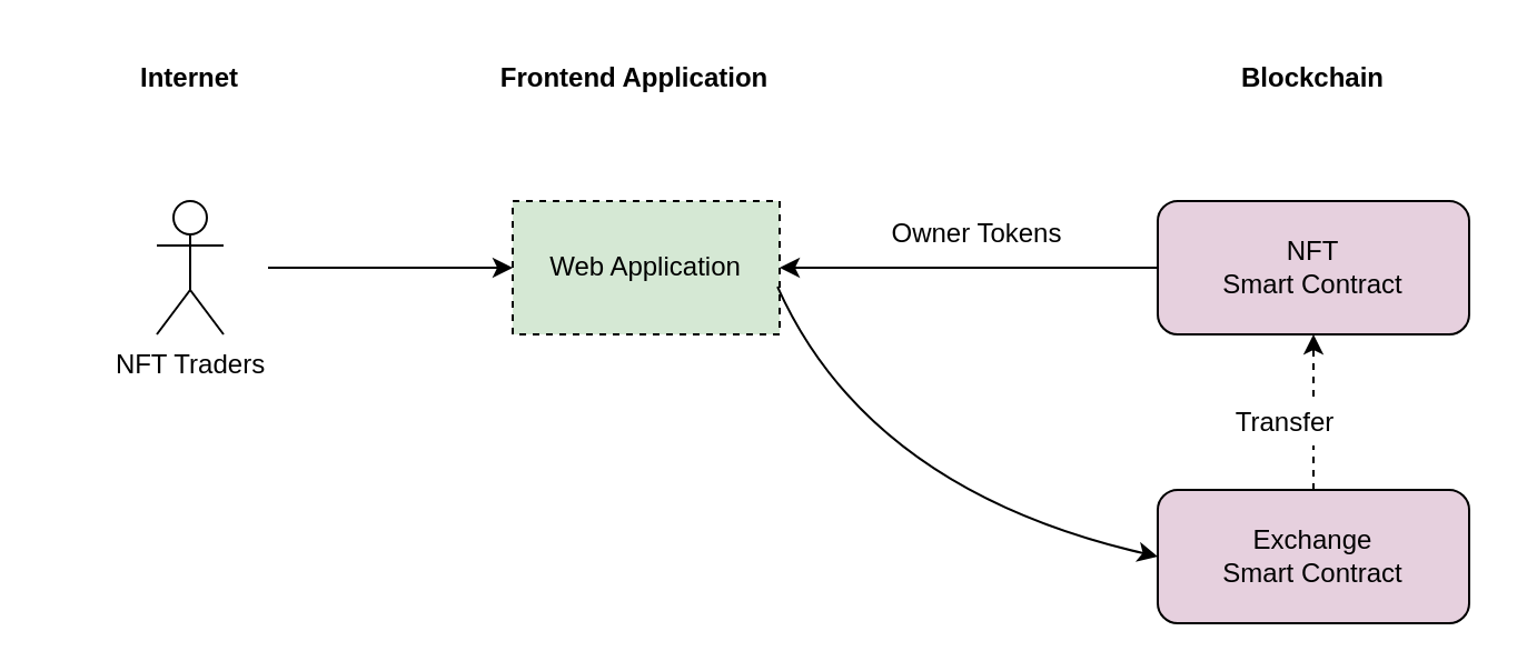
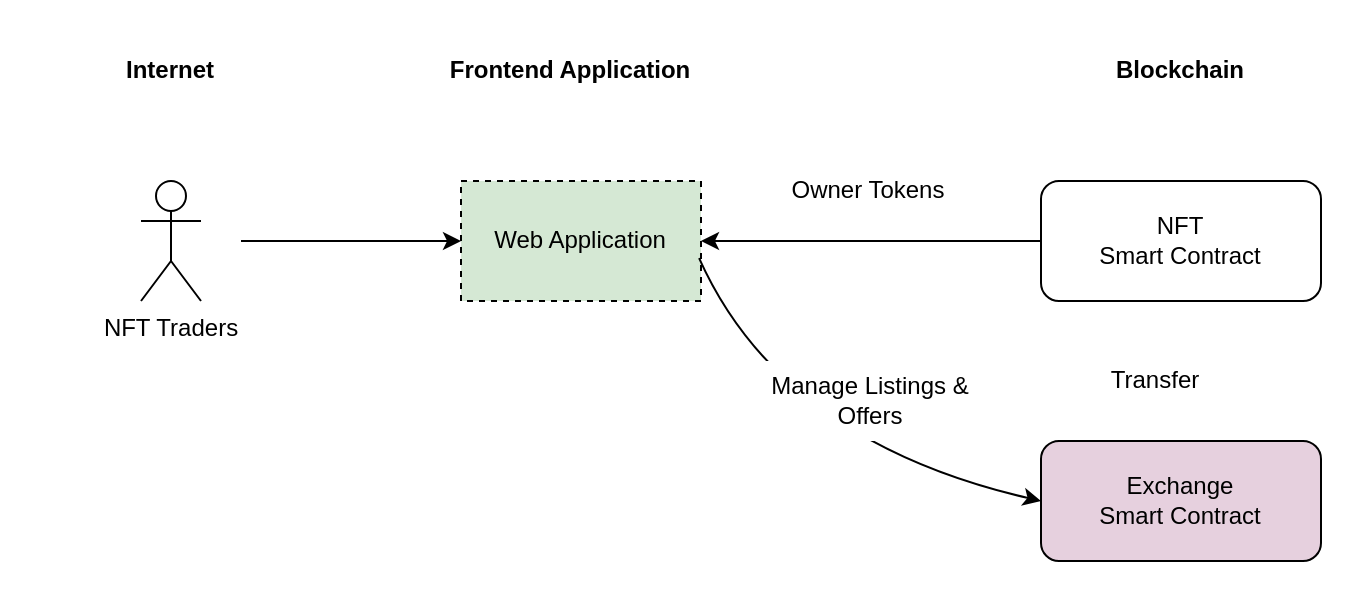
  <mxCell id="0" />
  <mxCell id="1" parent="0" />
  <mxCell id="2" value="Web Application" style="rounded=0;whiteSpace=wrap;html=1;fillColor=#D5E8D4;dashed=1;" vertex="1" parent="1"><mxGeometry x="230" y="90" width="120" height="60" as="geometry" /></mxCell>
- <mxCell id="3" value="NFT &lt;br&gt;Smart Contract" style="rounded=1;whiteSpace=wrap;html=1;fillColor=#E6D0DE;" vertex="1" parent="1"><mxGeometry x="520" y="90" width="140" height="60" as="geometry" /></mxCell>
+ <mxCell id="3" value="NFT &lt;br&gt;Smart Contract" style="rounded=1;whiteSpace=wrap;html=1;fillColor=#ffffff;" vertex="1" parent="1"><mxGeometry x="520" y="90" width="140" height="60" as="geometry" /></mxCell>
  <mxCell id="4" value="Exchange &lt;br&gt;Smart Contract" style="rounded=1;whiteSpace=wrap;html=1;fillColor=#E6D0DE;" vertex="1" parent="1"><mxGeometry x="520" y="220" width="140" height="60" as="geometry" /></mxCell>
- <mxCell id="5" value="Owner Tokens" style="text;html=1;strokeColor=none;fillColor=none;align=center;verticalAlign=middle;whiteSpace=wrap;rounded=0;" vertex="1" parent="1"><mxGeometry x="384" y="90" width="110" height="30" as="geometry" /></mxCell>
+ <mxCell id="5" value="Owner Tokens" style="text;html=1;strokeColor=none;fillColor=none;align=center;verticalAlign=middle;whiteSpace=wrap;rounded=0;" vertex="1" parent="1"><mxGeometry x="379" y="80" width="110" height="30" as="geometry" /></mxCell>
  <mxCell id="6" value="" style="endArrow=classic;html=1;rounded=0;exitX=0;exitY=0.5;exitDx=0;exitDy=0;entryX=1;entryY=0.5;entryDx=0;entryDy=0;" edge="1" parent="1" source="3" target="2"><mxGeometry width="50" height="50" relative="1" as="geometry"><mxPoint x="360" y="280" as="sourcePoint" /><mxPoint x="410" y="230" as="targetPoint" /></mxGeometry></mxCell>
  <mxCell id="7" value="" style="endArrow=classic;html=1;exitX=0.992;exitY=0.642;exitDx=0;exitDy=0;entryX=0;entryY=0.5;entryDx=0;entryDy=0;exitPerimeter=0;curved=1;" edge="1" parent="1" source="2" target="4"><mxGeometry width="50" height="50" relative="1" as="geometry"><mxPoint x="530" y="130" as="sourcePoint" /><mxPoint x="360" y="130" as="targetPoint" /><Array as="points"><mxPoint x="390" y="220" /></Array></mxGeometry></mxCell>
+ <mxCell id="8" value="Manage Listings &amp;amp; Offers" style="text;html=1;align=center;verticalAlign=middle;whiteSpace=wrap;rounded=0;fillColor=default;" vertex="1" parent="1"><mxGeometry x="380" y="180" width="110" height="40" as="geometry" /></mxCell>
  <mxCell id="9" value="NFT Traders" style="shape=umlActor;verticalLabelPosition=bottom;verticalAlign=top;html=1;outlineConnect=0;fillColor=default;" vertex="1" parent="1"><mxGeometry x="70" y="90" width="30" height="60" as="geometry" /></mxCell>
  <mxCell id="10" value="" style="endArrow=classic;html=1;rounded=0;entryX=0;entryY=0.5;entryDx=0;entryDy=0;" edge="1" parent="1" target="2"><mxGeometry width="50" height="50" relative="1" as="geometry"><mxPoint x="120" y="120" as="sourcePoint" /><mxPoint x="320.96" y="251.48" as="targetPoint" /></mxGeometry></mxCell>
- <mxCell id="11" value="" style="endArrow=classic;html=1;rounded=0;entryX=0.5;entryY=1;entryDx=0;entryDy=0;exitX=0.5;exitY=0;exitDx=0;exitDy=0;dashed=1;" edge="1" parent="1" source="4" target="3"><mxGeometry width="50" height="50" relative="1" as="geometry"><mxPoint x="360" y="320" as="sourcePoint" /><mxPoint x="410" y="270" as="targetPoint" /></mxGeometry></mxCell>
  <mxCell id="12" value="Transfer" style="text;html=1;align=center;verticalAlign=middle;whiteSpace=wrap;rounded=0;fillColor=default;" vertex="1" parent="1"><mxGeometry x="535" y="180" width="85" height="20" as="geometry" /></mxCell>
  <mxCell id="13" value="Frontend Application" style="text;html=1;strokeColor=none;fillColor=none;align=center;verticalAlign=middle;whiteSpace=wrap;rounded=0;fontStyle=1" vertex="1" parent="1"><mxGeometry x="220" y="20" width="130" height="30" as="geometry" /></mxCell>
  <mxCell id="14" value="Blockchain" style="text;html=1;strokeColor=none;fillColor=none;align=center;verticalAlign=middle;whiteSpace=wrap;rounded=0;fontStyle=1" vertex="1" parent="1"><mxGeometry x="525" y="20" width="130" height="30" as="geometry" /></mxCell>
  <mxCell id="15" value="Internet" style="text;html=1;strokeColor=none;fillColor=none;align=center;verticalAlign=middle;whiteSpace=wrap;rounded=0;fontStyle=1" vertex="1" parent="1"><mxGeometry x="20" y="20" width="130" height="30" as="geometry" /></mxCell>
